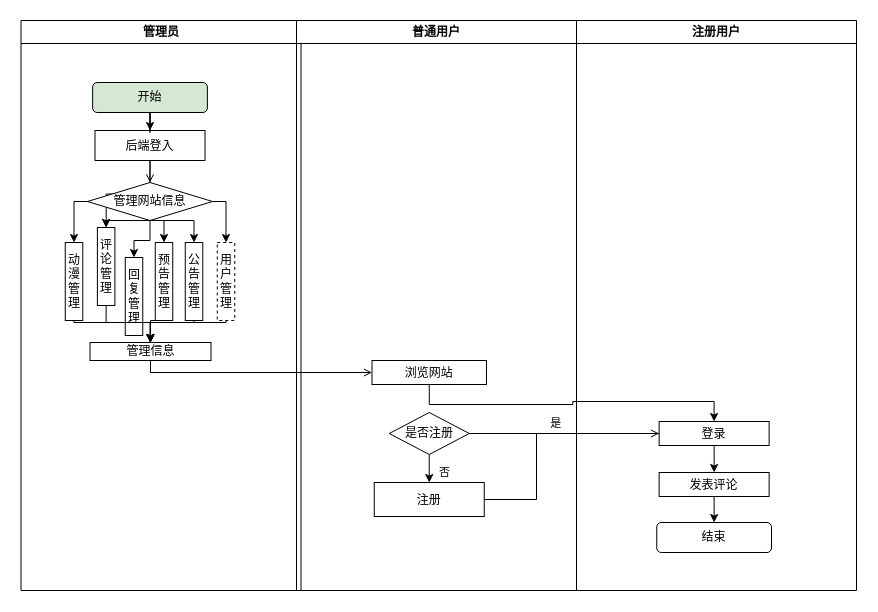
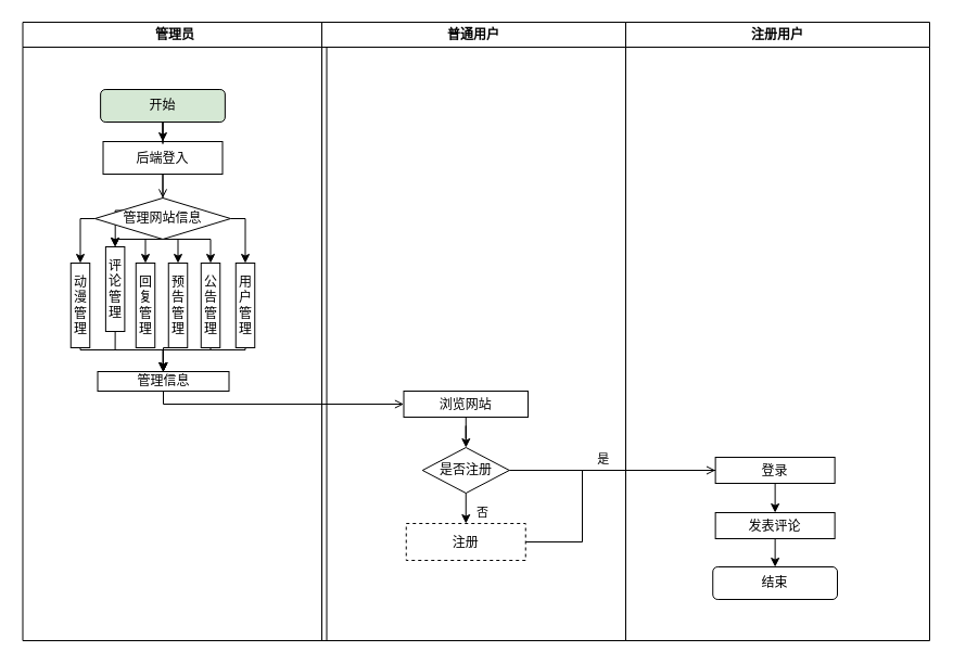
  <mxCell id="0" />
  <mxCell id="1" parent="0" />
  <mxCell id="2" value="管理员" style="swimlane;whiteSpace=wrap;strokeColor=#000000;" parent="1" vertex="1"><mxGeometry x="20.5" y="20" width="280" height="570" as="geometry" /></mxCell>
  <mxCell id="3" value="" style="edgeStyle=orthogonalEdgeStyle;rounded=0;orthogonalLoop=1;jettySize=auto;html=1;strokeColor=#000000;" edge="1" parent="2" source="4" target="25"><mxGeometry relative="1" as="geometry" /></mxCell>
  <mxCell id="4" value="后端登入" style="strokeColor=#000000;" parent="2" vertex="1"><mxGeometry x="74.01" y="110" width="110" height="30" as="geometry" /></mxCell>
  <mxCell id="5" value="" style="endArrow=open;strokeColor=#000000;endFill=1;rounded=0;entryX=0.5;entryY=0;entryDx=0;entryDy=0;" parent="2" source="4" target="14" edge="1"><mxGeometry relative="1" as="geometry"><mxPoint x="115" y="220" as="targetPoint" /></mxGeometry></mxCell>
  <mxCell id="6" style="edgeStyle=orthogonalEdgeStyle;rounded=0;orthogonalLoop=1;jettySize=auto;html=1;entryX=0.5;entryY=0;entryDx=0;entryDy=0;strokeColor=#000000;" edge="1" parent="2" source="7" target="4"><mxGeometry relative="1" as="geometry" /></mxCell>
  <mxCell id="7" value="开始" style="rounded=1;whiteSpace=wrap;html=1;strokeColor=#000000;fillColor=#d5e8d4;" vertex="1" parent="2"><mxGeometry x="71.64" y="62" width="114.75" height="30" as="geometry" /></mxCell>
  <mxCell id="8" style="edgeStyle=orthogonalEdgeStyle;rounded=0;orthogonalLoop=1;jettySize=auto;html=1;exitX=0.5;exitY=1;exitDx=0;exitDy=0;entryX=0.5;entryY=0;entryDx=0;entryDy=0;strokeColor=#000000;" edge="1" parent="2" source="14" target="23"><mxGeometry relative="1" as="geometry" /></mxCell>
  <mxCell id="9" style="edgeStyle=orthogonalEdgeStyle;rounded=0;orthogonalLoop=1;jettySize=auto;html=1;exitX=0.5;exitY=1;exitDx=0;exitDy=0;entryX=0.5;entryY=0;entryDx=0;entryDy=0;strokeColor=#000000;" edge="1" parent="2" source="14" target="22"><mxGeometry relative="1" as="geometry" /></mxCell>
  <mxCell id="10" style="edgeStyle=orthogonalEdgeStyle;rounded=0;orthogonalLoop=1;jettySize=auto;html=1;exitX=0.5;exitY=1;exitDx=0;exitDy=0;strokeColor=#000000;" edge="1" parent="2" source="14" target="25"><mxGeometry relative="1" as="geometry"><Array as="points"><mxPoint x="85" y="200" /></Array></mxGeometry></mxCell>
  <mxCell id="11" style="edgeStyle=orthogonalEdgeStyle;rounded=0;orthogonalLoop=1;jettySize=auto;html=1;exitX=0.5;exitY=1;exitDx=0;exitDy=0;entryX=0.5;entryY=0;entryDx=0;entryDy=0;strokeColor=#000000;" edge="1" parent="2" source="14" target="20"><mxGeometry relative="1" as="geometry"><Array as="points"><mxPoint x="173" y="200" /></Array></mxGeometry></mxCell>
  <mxCell id="12" style="edgeStyle=orthogonalEdgeStyle;rounded=0;orthogonalLoop=1;jettySize=auto;html=1;exitX=0;exitY=0.5;exitDx=0;exitDy=0;entryX=0.5;entryY=0;entryDx=0;entryDy=0;strokeColor=#000000;" edge="1" parent="2" source="14" target="16"><mxGeometry relative="1" as="geometry"><Array as="points"><mxPoint x="53" y="181" /></Array></mxGeometry></mxCell>
  <mxCell id="13" style="edgeStyle=orthogonalEdgeStyle;rounded=0;orthogonalLoop=1;jettySize=auto;html=1;exitX=1;exitY=0.5;exitDx=0;exitDy=0;entryX=0.5;entryY=0;entryDx=0;entryDy=0;strokeColor=#000000;" edge="1" parent="2" source="14" target="18"><mxGeometry relative="1" as="geometry"><Array as="points"><mxPoint x="205" y="181" /></Array></mxGeometry></mxCell>
  <mxCell id="14" value="管理网站信息" style="rhombus;whiteSpace=wrap;html=1;strokeColor=#000000;" vertex="1" parent="2"><mxGeometry x="66.51" y="162" width="125" height="38" as="geometry" /></mxCell>
  <mxCell id="15" style="edgeStyle=orthogonalEdgeStyle;rounded=0;orthogonalLoop=1;jettySize=auto;html=1;exitX=0.5;exitY=1;exitDx=0;exitDy=0;strokeColor=#000000;" edge="1" parent="2" source="16" target="26"><mxGeometry relative="1" as="geometry"><Array as="points"><mxPoint x="53" y="302" /><mxPoint x="129" y="302" /></Array></mxGeometry></mxCell>
  <mxCell id="16" value="动漫管理" style="rounded=0;whiteSpace=wrap;html=1;strokeColor=#000000;" vertex="1" parent="2"><mxGeometry x="44.26" y="222" width="17.5" height="78" as="geometry" /></mxCell>
  <mxCell id="17" style="edgeStyle=orthogonalEdgeStyle;rounded=0;orthogonalLoop=1;jettySize=auto;html=1;exitX=0.5;exitY=1;exitDx=0;exitDy=0;entryX=0.5;entryY=0;entryDx=0;entryDy=0;strokeColor=#000000;" edge="1" parent="2" source="18" target="26"><mxGeometry relative="1" as="geometry"><Array as="points"><mxPoint x="205" y="302" /><mxPoint x="129" y="302" /></Array></mxGeometry></mxCell>
- <mxCell id="18" value="用户管理" style="rounded=0;whiteSpace=wrap;html=1;strokeColor=#000000;dashed=1;" vertex="1" parent="2"><mxGeometry x="196.26" y="222" width="17.5" height="78" as="geometry" /></mxCell>
+ <mxCell id="18" value="用户管理" style="rounded=0;whiteSpace=wrap;html=1;strokeColor=#000000;" vertex="1" parent="2"><mxGeometry x="196.26" y="222" width="17.5" height="78" as="geometry" /></mxCell>
  <mxCell id="19" style="edgeStyle=orthogonalEdgeStyle;rounded=0;orthogonalLoop=1;jettySize=auto;html=1;exitX=0.5;exitY=1;exitDx=0;exitDy=0;entryX=0.5;entryY=0;entryDx=0;entryDy=0;strokeColor=#000000;" edge="1" parent="2" source="20" target="26"><mxGeometry relative="1" as="geometry"><Array as="points"><mxPoint x="173" y="302" /><mxPoint x="129" y="302" /></Array></mxGeometry></mxCell>
  <mxCell id="20" value="公告管理" style="rounded=0;whiteSpace=wrap;html=1;strokeColor=#000000;" vertex="1" parent="2"><mxGeometry x="164.26" y="222" width="17.5" height="78" as="geometry" /></mxCell>
  <mxCell id="21" style="edgeStyle=orthogonalEdgeStyle;rounded=0;orthogonalLoop=1;jettySize=auto;html=1;exitX=0.5;exitY=1;exitDx=0;exitDy=0;entryX=0.5;entryY=0;entryDx=0;entryDy=0;strokeColor=#000000;" edge="1" parent="2" source="22" target="26"><mxGeometry relative="1" as="geometry" /></mxCell>
  <mxCell id="22" value="预告管理" style="rounded=0;whiteSpace=wrap;html=1;strokeColor=#000000;" vertex="1" parent="2"><mxGeometry x="134.26" y="222" width="17.5" height="78" as="geometry" /></mxCell>
- <mxCell id="23" value="回复管理" style="rounded=0;whiteSpace=wrap;html=1;strokeColor=#000000;" vertex="1" parent="2"><mxGeometry x="104.26" y="237" width="17.5" height="78" as="geometry" /></mxCell>
+ <mxCell id="23" value="回复管理" style="rounded=0;whiteSpace=wrap;html=1;strokeColor=#000000;" vertex="1" parent="2"><mxGeometry x="104.26" y="222" width="17.5" height="78" as="geometry" /></mxCell>
  <mxCell id="24" style="edgeStyle=orthogonalEdgeStyle;rounded=0;orthogonalLoop=1;jettySize=auto;html=1;exitX=0.5;exitY=1;exitDx=0;exitDy=0;entryX=0.5;entryY=0;entryDx=0;entryDy=0;strokeColor=#000000;" edge="1" parent="2" source="25" target="26"><mxGeometry relative="1" as="geometry"><Array as="points"><mxPoint x="85" y="302" /><mxPoint x="129" y="302" /></Array></mxGeometry></mxCell>
  <mxCell id="25" value="评论管理" style="rounded=0;whiteSpace=wrap;html=1;strokeColor=#000000;" vertex="1" parent="2"><mxGeometry x="76.39" y="207" width="17.5" height="78" as="geometry" /></mxCell>
  <mxCell id="26" value="管理信息" style="rounded=0;whiteSpace=wrap;html=1;strokeColor=#000000;" vertex="1" parent="2"><mxGeometry x="69.01" y="322" width="120.99" height="18" as="geometry" /></mxCell>
  <mxCell id="27" value="普通用户" style="swimlane;whiteSpace=wrap;startSize=23;strokeColor=#000000;" parent="1" vertex="1"><mxGeometry x="296" y="20" width="280" height="570" as="geometry" /></mxCell>
- <mxCell id="28" style="edgeStyle=orthogonalEdgeStyle;rounded=0;orthogonalLoop=1;jettySize=auto;html=1;exitX=0.5;exitY=1;exitDx=0;exitDy=0;strokeColor=#000000;" edge="1" parent="27" source="29" target="35"><mxGeometry relative="1" as="geometry" /></mxCell>
+ <mxCell id="28" style="edgeStyle=orthogonalEdgeStyle;rounded=0;orthogonalLoop=1;jettySize=auto;html=1;exitX=0.5;exitY=1;exitDx=0;exitDy=0;strokeColor=#000000;" edge="1" parent="27" source="29" target="30"><mxGeometry relative="1" as="geometry" /></mxCell>
  <mxCell id="29" value="浏览网站" style="strokeColor=#000000;" parent="27" vertex="1"><mxGeometry x="75.5" y="340" width="114.5" height="24" as="geometry" /></mxCell>
  <mxCell id="30" value="是否注册" style="rhombus;whiteSpace=wrap;html=1;strokeColor=#000000;" vertex="1" parent="27"><mxGeometry x="92.75" y="392" width="80" height="42" as="geometry" /></mxCell>
- <mxCell id="31" value="注册" style="strokeColor=#000000;" vertex="1" parent="27"><mxGeometry x="77.75" y="462" width="110" height="34" as="geometry" /></mxCell>
+ <mxCell id="31" value="注册" style="strokeColor=#000000;dashed=1;" vertex="1" parent="27"><mxGeometry x="77.75" y="462" width="110" height="34" as="geometry" /></mxCell>
  <mxCell id="32" value="否" style="edgeStyle=orthogonalEdgeStyle;rounded=0;orthogonalLoop=1;jettySize=auto;html=1;exitX=0.5;exitY=1;exitDx=0;exitDy=0;strokeColor=#000000;entryX=0.5;entryY=0;entryDx=0;entryDy=0;" edge="1" parent="27" source="30" target="31"><mxGeometry x="0.286" y="15" relative="1" as="geometry"><mxPoint x="130.707" y="472.0" as="targetPoint" /><mxPoint as="offset" /></mxGeometry></mxCell>
  <mxCell id="33" value="注册用户" style="swimlane;whiteSpace=wrap;strokeColor=#000000;" parent="1" vertex="1"><mxGeometry x="576" y="20" width="280" height="570" as="geometry" /></mxCell>
  <mxCell id="34" style="edgeStyle=orthogonalEdgeStyle;rounded=0;orthogonalLoop=1;jettySize=auto;html=1;exitX=0.5;exitY=1;exitDx=0;exitDy=0;entryX=0.5;entryY=0;entryDx=0;entryDy=0;strokeColor=#000000;" edge="1" parent="33" source="35" target="38"><mxGeometry relative="1" as="geometry" /></mxCell>
  <mxCell id="35" value="登录" style="strokeColor=#000000;" vertex="1" parent="33"><mxGeometry x="82.63" y="401" width="110" height="24" as="geometry" /></mxCell>
  <mxCell id="36" value="结束" style="rounded=1;whiteSpace=wrap;html=1;strokeColor=#000000;" vertex="1" parent="33"><mxGeometry x="80.25" y="502" width="114.75" height="30" as="geometry" /></mxCell>
  <mxCell id="37" style="edgeStyle=orthogonalEdgeStyle;rounded=0;orthogonalLoop=1;jettySize=auto;html=1;exitX=0.5;exitY=1;exitDx=0;exitDy=0;entryX=0.5;entryY=0;entryDx=0;entryDy=0;strokeColor=#000000;" edge="1" parent="33" source="38" target="36"><mxGeometry relative="1" as="geometry" /></mxCell>
  <mxCell id="38" value="发表评论" style="strokeColor=#000000;" vertex="1" parent="33"><mxGeometry x="82.63" y="452" width="110" height="24" as="geometry" /></mxCell>
  <mxCell id="39" value="" style="endArrow=open;strokeColor=#000000;endFill=1;rounded=0;exitX=0.5;exitY=1;exitDx=0;exitDy=0;entryX=0;entryY=0.5;entryDx=0;entryDy=0;" parent="1" source="26" target="29" edge="1"><mxGeometry relative="1" as="geometry"><mxPoint x="253.397" y="442" as="sourcePoint" /><Array as="points"><mxPoint x="150" y="372" /></Array></mxGeometry></mxCell>
  <mxCell id="40" value="是" style="edgeStyle=none;strokeColor=#000000;endArrow=open;endFill=1;rounded=0;exitX=1;exitY=0.5;exitDx=0;exitDy=0;" parent="1" target="35" edge="1" source="30"><mxGeometry x="-0.079" y="11" width="100" height="100" relative="1" as="geometry"><mxPoint x="550.5" y="449.5" as="sourcePoint" /><mxPoint x="706" y="502" as="targetPoint" /><mxPoint as="offset" /></mxGeometry></mxCell>
  <mxCell id="41" style="edgeStyle=orthogonalEdgeStyle;rounded=0;orthogonalLoop=1;jettySize=auto;html=1;exitX=1;exitY=0.5;exitDx=0;exitDy=0;entryX=0;entryY=0.5;entryDx=0;entryDy=0;strokeColor=#000000;endArrow=none;" edge="1" parent="1" source="31" target="35"><mxGeometry relative="1" as="geometry"><mxPoint x="665.5" y="463" as="targetPoint" /><Array as="points"><mxPoint x="536" y="499" /><mxPoint x="536" y="433" /></Array></mxGeometry></mxCell>
